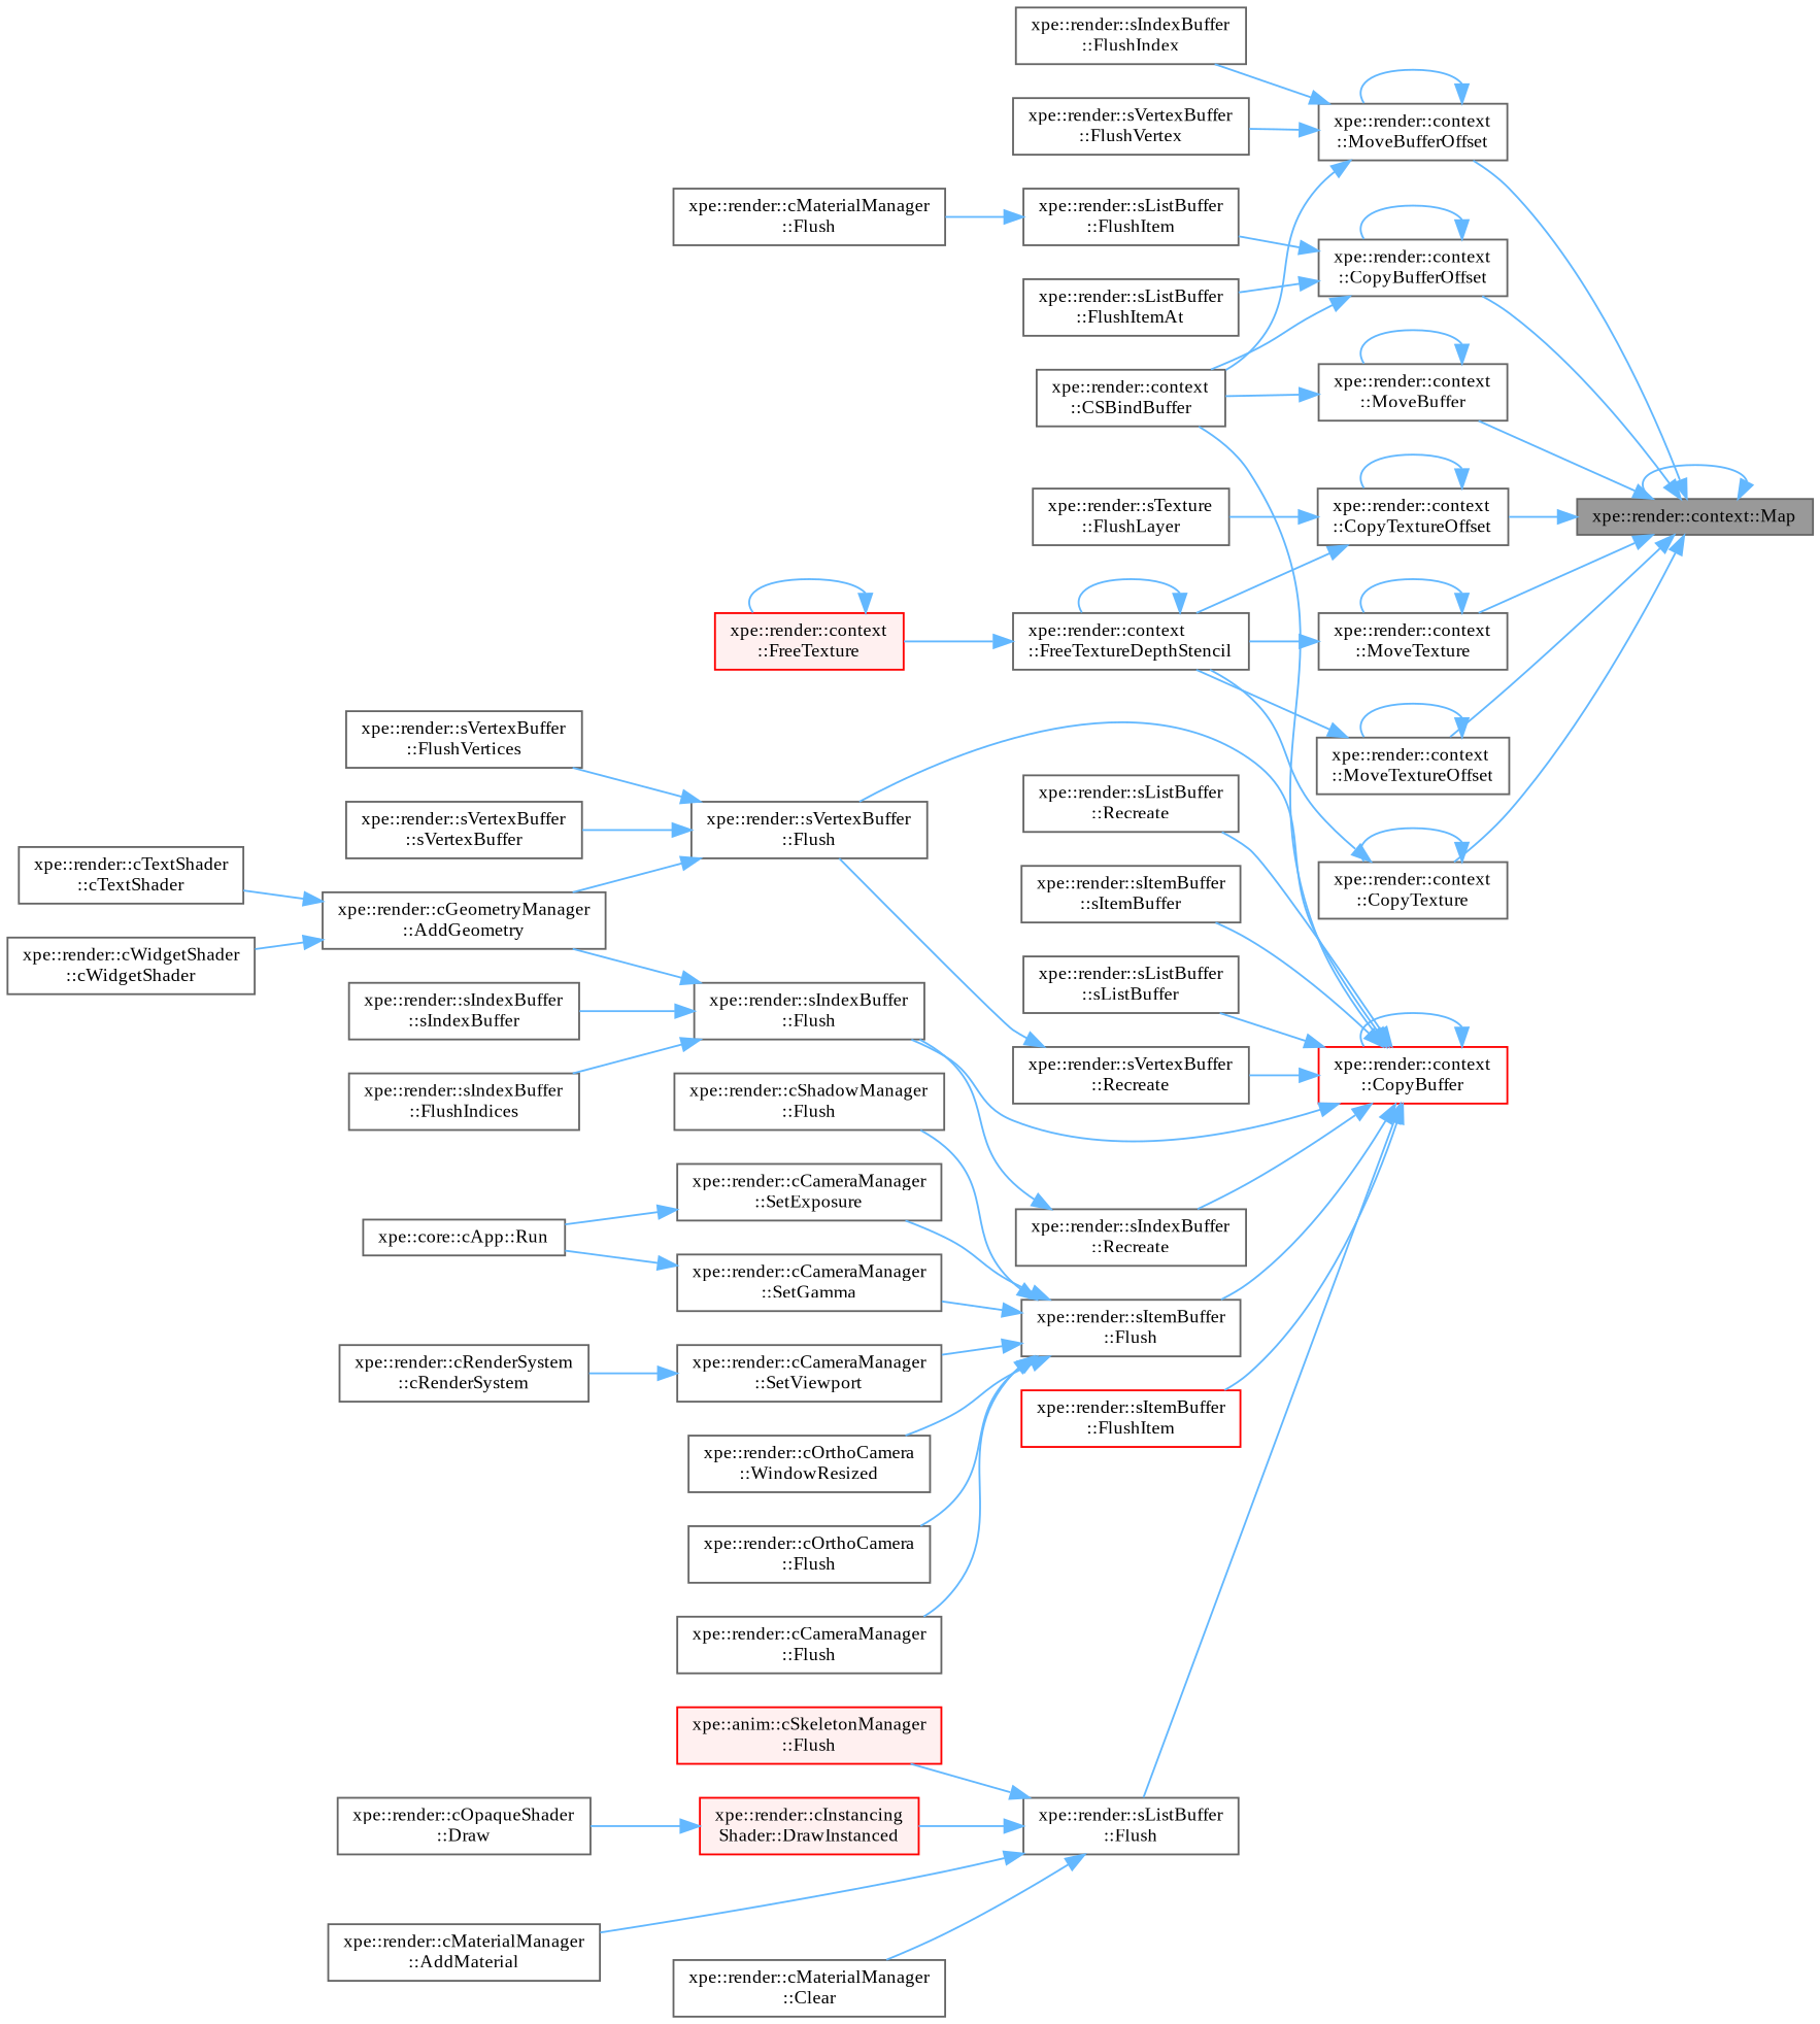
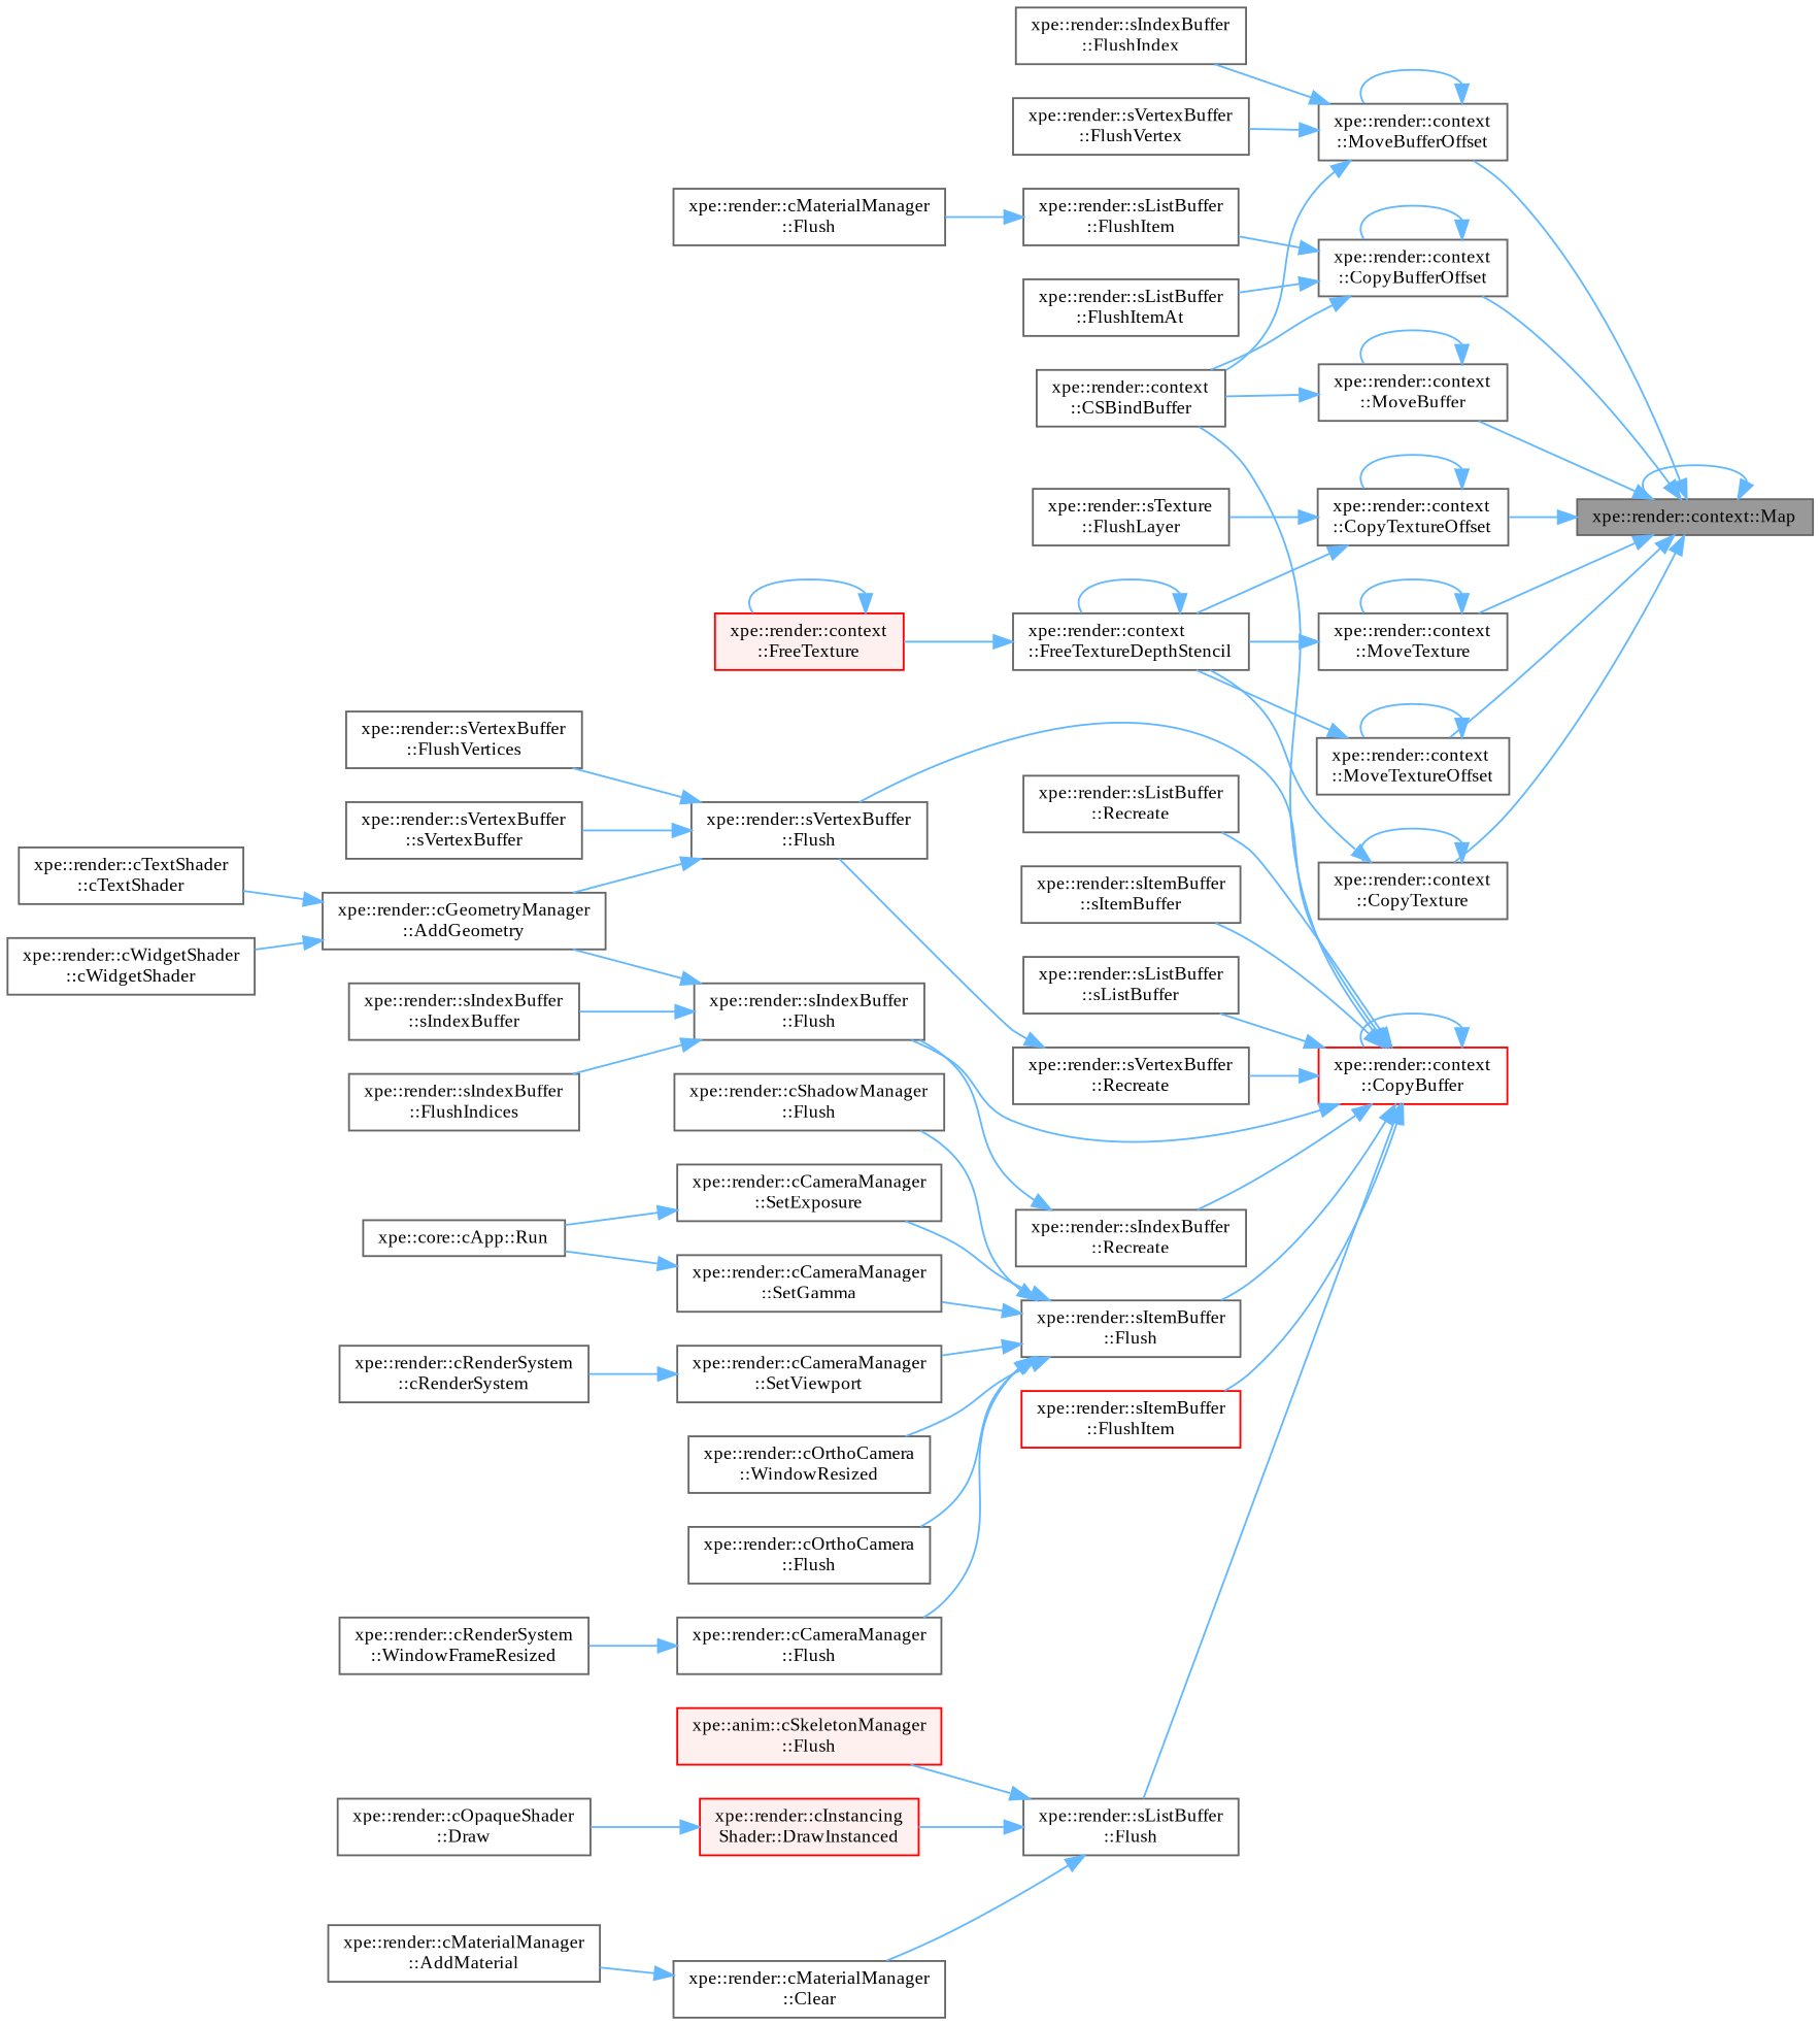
  digraph {
    fontname="Liberation Serif"
    rankdir=RL
    node [color=grey40 fillcolor=white fontname="Liberation Serif" fontsize=10 shape=box style=filled]
    edge [color=steelblue1 dir=back fontname="Liberation Serif" fontsize=10 labelfontname=Helvetica labelfontsize=10 style=solid]
    n1 [color=gray40 fillcolor=grey60 fontcolor=black height=0.2 label="xpe::render::context::Map" width=0.4]
    n2 [height=0.2 label="xpe::render::context\l::CopyBufferOffset" width=0.4]
    n3 [height=0.2 label="xpe::render::context\l::CopyTexture" width=0.4]
    n4 [height=0.2 label="xpe::render::context\l::CopyTextureOffset" width=0.4]
    n5 [height=0.2 label="xpe::render::context\l::MoveBuffer" width=0.4]
    n6 [height=0.2 label="xpe::render::context\l::MoveBufferOffset" width=0.4]
    n7 [height=0.2 label="xpe::render::context\l::MoveTexture" width=0.4]
    n8 [height=0.2 label="xpe::render::context\l::MoveTextureOffset" width=0.4]
    n9 [color=red height=0.2 label="xpe::render::context\l::CopyBuffer" width=0.4]
    n10 [height=0.2 label="xpe::render::context\l::CSBindBuffer" width=0.4]
    n11 [height=0.2 label="xpe::render::sIndexBuffer\l::Flush" width=0.4]
    n12 [height=0.2 label="xpe::render::sVertexBuffer\l::Flush" width=0.4]
    n13 [height=0.2 label="xpe::render::sItemBuffer\l::Flush" width=0.4]
    n14 [height=0.2 label="xpe::render::sListBuffer\l::Flush" width=0.4]
    n15 [color=red height=0.2 label="xpe::render::sItemBuffer\l::FlushItem" width=0.4]
    n16 [height=0.2 label="xpe::render::sIndexBuffer\l::Recreate" width=0.4]
    n17 [height=0.2 label="xpe::render::sVertexBuffer\l::Recreate" width=0.4]
    n18 [height=0.2 label="xpe::render::sListBuffer\l::Recreate" width=0.4]
    n19 [height=0.2 label="xpe::render::sItemBuffer\l::sItemBuffer" width=0.4]
    n20 [height=0.2 label="xpe::render::sListBuffer\l::sListBuffer" width=0.4]
    n21 [height=0.2 label="xpe::render::sListBuffer\l::FlushItem" width=0.4]
    n22 [height=0.2 label="xpe::render::sListBuffer\l::FlushItemAt" width=0.4]
    n23 [height=0.2 label="xpe::render::context\l::FreeTextureDepthStencil" width=0.4]
    n24 [height=0.2 label="xpe::render::sTexture\l::FlushLayer" width=0.4]
    n25 [height=0.2 label="xpe::render::sIndexBuffer\l::FlushIndex" width=0.4]
    n26 [height=0.2 label="xpe::render::sVertexBuffer\l::FlushVertex" width=0.4]
    n27 [height=0.2 label="xpe::render::cGeometryManager\l::AddGeometry" width=0.4]
    n28 [height=0.2 label="xpe::render::sIndexBuffer\l::FlushIndices" width=0.4]
    n29 [height=0.2 label="xpe::render::sIndexBuffer\l::sIndexBuffer" width=0.4]
    n30 [height=0.2 label="xpe::render::sVertexBuffer\l::FlushVertices" width=0.4]
    n31 [height=0.2 label="xpe::render::sVertexBuffer\l::sVertexBuffer" width=0.4]
    n32 [height=0.2 label="xpe::render::cOrthoCamera\l::Flush" width=0.4]
    n33 [height=0.2 label="xpe::render::cCameraManager\l::Flush" width=0.4]
    n34 [height=0.2 label="xpe::render::cShadowManager\l::Flush" width=0.4]
    n35 [height=0.2 label="xpe::render::cCameraManager\l::SetExposure" width=0.4]
    n36 [height=0.2 label="xpe::render::cCameraManager\l::SetGamma" width=0.4]
    n37 [height=0.2 label="xpe::render::cCameraManager\l::SetViewport" width=0.4]
    n38 [height=0.2 label="xpe::render::cOrthoCamera\l::WindowResized" width=0.4]
    n39 [height=0.2 label="xpe::render::cMaterialManager\l::AddMaterial" width=0.4]
    n40 [height=0.2 label="xpe::render::cMaterialManager\l::Clear" width=0.4]
    n41 [color=red fillcolor="#FFF0F0" height=0.2 label="xpe::render::cInstancing\lShader::DrawInstanced" width=0.4]
    n42 [color=red fillcolor="#FFF0F0" height=0.2 label="xpe::anim::cSkeletonManager\l::Flush" width=0.4]
    n43 [height=0.2 label="xpe::render::cTextShader\l::cTextShader" width=0.4]
    n44 [height=0.2 label="xpe::render::cWidgetShader\l::cWidgetShader" width=0.4]
+   n45 [height=0.2 label="xpe::render::cRenderSystem\l::WindowFrameResized" width=0.4]
    n46 [height=0.2 label="xpe::core::cApp::Run" width=0.4]
    n47 [height=0.2 label="xpe::render::cRenderSystem\l::cRenderSystem" width=0.4]
    n48 [height=0.2 label="xpe::render::cOpaqueShader\l::Draw" width=0.4]
    n49 [height=0.2 label="xpe::render::cMaterialManager\l::Flush" width=0.4]
    n50 [color=red fillcolor="#FFF0F0" height=0.2 label="xpe::render::context\l::FreeTexture" width=0.4]
    n1 -> n1
    n1 -> n2
    n1 -> n3
    n1 -> n4
    n1 -> n5
    n1 -> n6
    n1 -> n7
    n1 -> n8
    n2 -> n2
    n2 -> n10
    n2 -> n21
    n2 -> n22
    n3 -> n3
    n3 -> n23
    n4 -> n4
    n4 -> n23
    n4 -> n24
    n5 -> n5
    n5 -> n10
    n6 -> n6
    n6 -> n10
    n6 -> n25
    n6 -> n26
    n7 -> n7
    n7 -> n23
    n8 -> n8
    n8 -> n23
    n9 -> n9
    n9 -> n10
    n9 -> n11
    n9 -> n12
    n9 -> n13
    n9 -> n14
    n9 -> n15
    n9 -> n16
    n9 -> n17
    n9 -> n18
    n9 -> n19
    n9 -> n20
    n11 -> n27
    n11 -> n28
    n11 -> n29
    n12 -> n27
    n12 -> n30
    n12 -> n31
    n13 -> n32
    n13 -> n33
    n13 -> n34
    n13 -> n35
    n13 -> n36
    n13 -> n37
    n13 -> n38
-   n14 -> n39
+   n40 -> n39
    n14 -> n40
    n14 -> n41
    n14 -> n42
    n16 -> n11
    n17 -> n12
    n21 -> n49
    n23 -> n23
    n23 -> n50
    n27 -> n43
    n27 -> n44
+   n33 -> n45
    n35 -> n46
    n36 -> n46
    n37 -> n47
    n41 -> n48
    n50 -> n50
  }
